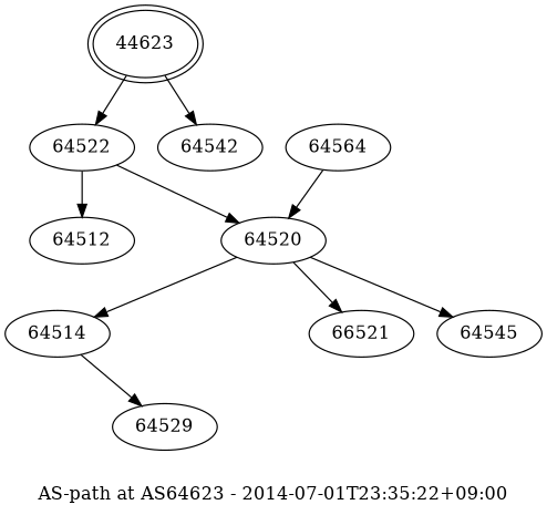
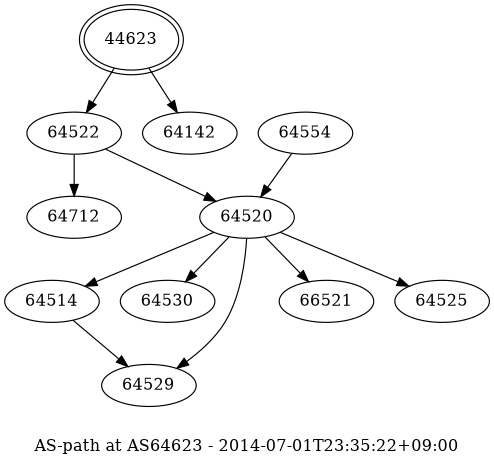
  digraph {
    label="AS-path at AS64623 - 2014-07-01T23:35:22+09:00"
    n1 [height=0.61111 label=44623 peripheries=2 width=1.0069]
    n2 [height=0.5 label=64522 width=0.89579]
-   n3 [height=0.5 label=64542 width=0.89579]
+   n3 [height=0.5 label=64142 width=0.89579]
    n4 [height=0.5 label=64520 width=0.89579]
-   n5 [height=0.5 label=64512 width=0.89579]
+   n5 [height=0.5 label=64712 width=0.89579]
    n6 [height=0.5 label=64514 width=0.89579]
+   n7 [height=0.5 label=64530 width=0.89579]
    n8 [height=0.5 label=64529 width=0.89579]
    n9 [height=0.5 label=66521 width=0.89579]
-   n10 [height=0.5 label=64545 width=0.89579]
-   n11 [height=0.5 label=64564 width=0.89579]
+   n10 [height=0.5 label=64525 width=0.89579]
+   n11 [height=0.5 label=64554 width=0.89579]
    n1 -> n2
    n1 -> n3
    n2 -> n4
    n2 -> n5
    n4 -> n6
+   n4 -> n7
+   n4 -> n8
    n4 -> n9
    n4 -> n10
    n6 -> n8
    n11 -> n4
  }
